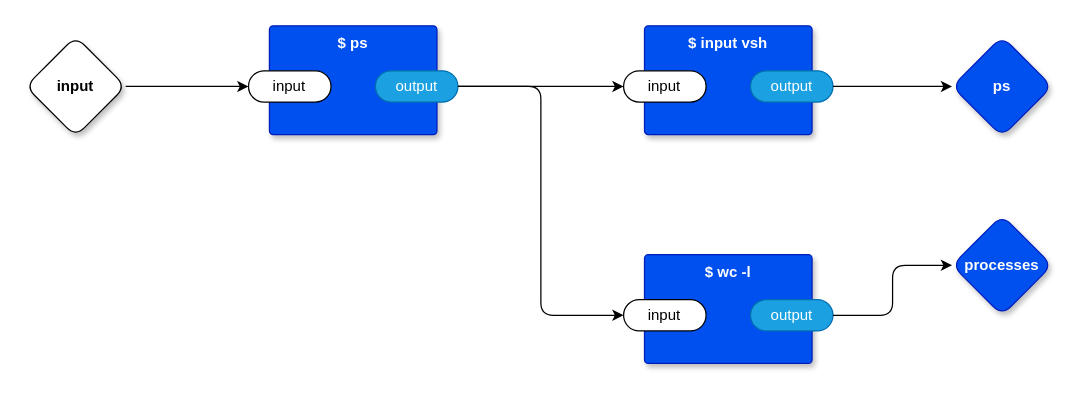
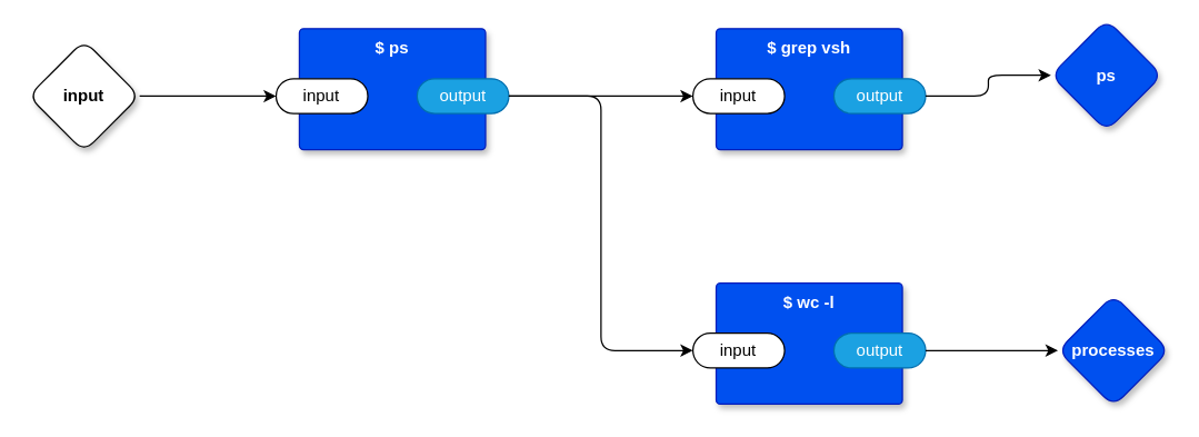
  <mxCell id="0" />
  <mxCell id="1" parent="0" />
  <mxCell id="2" style="edgeStyle=orthogonalEdgeStyle;rounded=1;orthogonalLoop=1;jettySize=auto;html=1;exitX=1;exitY=0.5;exitDx=0;exitDy=0;exitPerimeter=0;entryX=0;entryY=0.5;entryDx=0;entryDy=0;entryPerimeter=0;" parent="1" source="3" target="6" edge="1"><mxGeometry relative="1" as="geometry" /></mxCell>
  <mxCell id="3" value="input" style="rhombus;whiteSpace=wrap;html=1;rounded=1;fontStyle=1;glass=0;sketch=0;fontSize=12;points=[[0,0.5,0,0,0],[0.5,0,0,0,0],[0.5,1,0,0,0],[1,0.5,0,0,0]];shadow=1;" parent="1" vertex="1"><mxGeometry x="20" y="28.5" width="80" height="80" as="geometry" /></mxCell>
- <mxCell id="4" value="ps" style="rhombus;whiteSpace=wrap;html=1;rounded=1;fillColor=#0050ef;fontColor=#ffffff;strokeColor=#001DBC;fontStyle=1;glass=0;sketch=0;fontSize=12;points=[[0,0.5,0,0,0],[0.5,0,0,0,0],[0.5,1,0,0,0],[1,0.5,0,0,0]];shadow=1;" parent="1" vertex="1"><mxGeometry x="761" y="28.5" width="80" height="80" as="geometry" /></mxCell>
+ <mxCell id="4" value="ps" style="rhombus;whiteSpace=wrap;html=1;rounded=1;fillColor=#0050ef;fontColor=#ffffff;strokeColor=#001DBC;fontStyle=1;glass=0;sketch=0;fontSize=12;points=[[0,0.5,0,0,0],[0.5,0,0,0,0],[0.5,1,0,0,0],[1,0.5,0,0,0]];shadow=1;" parent="1" vertex="1"><mxGeometry x="756" y="13.5" width="80" height="80" as="geometry" /></mxCell>
  <mxCell id="5" value="$ ps" style="rounded=1;whiteSpace=wrap;html=1;sketch=0;container=1;recursiveResize=0;verticalAlign=top;arcSize=6;fontStyle=1;autosize=0;points=[];absoluteArcSize=1;shadow=1;strokeColor=#001DBC;fillColor=#0050ef;fontColor=#ffffff;connectable=0;" parent="1" vertex="1"><mxGeometry x="215" y="20" width="134" height="87" as="geometry"><mxRectangle x="-98" y="-1230" width="99" height="26" as="alternateBounds" /></mxGeometry></mxCell>
  <mxCell id="6" value="input" style="rounded=1;whiteSpace=wrap;html=1;sketch=0;points=[[0,0.5,0,0,0],[1,0.5,0,0,0]];arcSize=50;" parent="5" vertex="1"><mxGeometry x="-16.75" y="36" width="66" height="25" as="geometry" /></mxCell>
  <mxCell id="7" value="output" style="rounded=1;whiteSpace=wrap;html=1;sketch=0;points=[[0,0.5,0,0,0],[1,0.5,0,0,0]];fillColor=#1ba1e2;fontColor=#ffffff;strokeColor=#006EAF;arcSize=50;" parent="5" vertex="1"><mxGeometry x="84.75" y="36" width="66" height="25" as="geometry" /></mxCell>
- <mxCell id="8" value="$ input vsh" style="rounded=1;whiteSpace=wrap;html=1;sketch=0;container=1;recursiveResize=0;verticalAlign=top;arcSize=6;fontStyle=1;autosize=0;points=[];absoluteArcSize=1;shadow=1;strokeColor=#001DBC;fillColor=#0050ef;fontColor=#ffffff;connectable=0;" parent="1" vertex="1"><mxGeometry x="515" y="20" width="134" height="87" as="geometry"><mxRectangle x="-98" y="-1230" width="99" height="26" as="alternateBounds" /></mxGeometry></mxCell>
+ <mxCell id="8" value="$ grep vsh" style="rounded=1;whiteSpace=wrap;html=1;sketch=0;container=1;recursiveResize=0;verticalAlign=top;arcSize=6;fontStyle=1;autosize=0;points=[];absoluteArcSize=1;shadow=1;strokeColor=#001DBC;fillColor=#0050ef;fontColor=#ffffff;connectable=0;" parent="1" vertex="1"><mxGeometry x="515" y="20" width="134" height="87" as="geometry"><mxRectangle x="-98" y="-1230" width="99" height="26" as="alternateBounds" /></mxGeometry></mxCell>
  <mxCell id="9" value="input" style="rounded=1;whiteSpace=wrap;html=1;sketch=0;points=[[0,0.5,0,0,0],[1,0.5,0,0,0]];arcSize=50;" parent="8" vertex="1"><mxGeometry x="-16.75" y="36" width="66" height="25" as="geometry" /></mxCell>
  <mxCell id="10" value="output" style="rounded=1;whiteSpace=wrap;html=1;sketch=0;points=[[0,0.5,0,0,0],[1,0.5,0,0,0]];fillColor=#1ba1e2;fontColor=#ffffff;strokeColor=#006EAF;arcSize=50;" parent="8" vertex="1"><mxGeometry x="84.75" y="36" width="66" height="25" as="geometry" /></mxCell>
  <mxCell id="11" style="edgeStyle=orthogonalEdgeStyle;rounded=1;orthogonalLoop=1;jettySize=auto;html=1;exitX=1;exitY=0.5;exitDx=0;exitDy=0;exitPerimeter=0;entryX=0;entryY=0.5;entryDx=0;entryDy=0;entryPerimeter=0;" parent="1" source="10" target="4" edge="1"><mxGeometry relative="1" as="geometry" /></mxCell>
  <mxCell id="12" value="$ wc -l" style="rounded=1;whiteSpace=wrap;html=1;sketch=0;container=1;recursiveResize=0;verticalAlign=top;arcSize=6;fontStyle=1;autosize=0;points=[];absoluteArcSize=1;shadow=1;strokeColor=#001DBC;fillColor=#0050ef;fontColor=#ffffff;connectable=0;" parent="1" vertex="1"><mxGeometry x="515" y="203" width="134" height="87" as="geometry"><mxRectangle x="-98" y="-1230" width="99" height="26" as="alternateBounds" /></mxGeometry></mxCell>
  <mxCell id="13" value="input" style="rounded=1;whiteSpace=wrap;html=1;sketch=0;points=[[0,0.5,0,0,0],[1,0.5,0,0,0]];arcSize=50;" parent="12" vertex="1"><mxGeometry x="-16.75" y="36" width="66" height="25" as="geometry" /></mxCell>
  <mxCell id="14" value="output" style="rounded=1;whiteSpace=wrap;html=1;sketch=0;points=[[0,0.5,0,0,0],[1,0.5,0,0,0]];fillColor=#1ba1e2;fontColor=#ffffff;strokeColor=#006EAF;arcSize=50;" parent="12" vertex="1"><mxGeometry x="84.75" y="36" width="66" height="25" as="geometry" /></mxCell>
- <mxCell id="15" value="processes" style="rhombus;whiteSpace=wrap;html=1;rounded=1;fillColor=#0050ef;fontColor=#ffffff;strokeColor=#001DBC;fontStyle=1;glass=0;sketch=0;fontSize=12;points=[[0,0.5,0,0,0],[0.5,0,0,0,0],[0.5,1,0,0,0],[1,0.5,0,0,0]];shadow=1;" parent="1" vertex="1"><mxGeometry x="761" y="171.5" width="80" height="80" as="geometry" /></mxCell>
+ <mxCell id="15" value="processes" style="rhombus;whiteSpace=wrap;html=1;rounded=1;fillColor=#0050ef;fontColor=#ffffff;strokeColor=#001DBC;fontStyle=1;glass=0;sketch=0;fontSize=12;points=[[0,0.5,0,0,0],[0.5,0,0,0,0],[0.5,1,0,0,0],[1,0.5,0,0,0]];shadow=1;" parent="1" vertex="1"><mxGeometry x="761" y="211.5" width="80" height="80" as="geometry" /></mxCell>
  <mxCell id="16" style="edgeStyle=orthogonalEdgeStyle;rounded=1;orthogonalLoop=1;jettySize=auto;html=1;exitX=1;exitY=0.5;exitDx=0;exitDy=0;exitPerimeter=0;entryX=0;entryY=0.5;entryDx=0;entryDy=0;entryPerimeter=0;" parent="1" source="14" target="15" edge="1"><mxGeometry relative="1" as="geometry" /></mxCell>
  <mxCell id="17" style="edgeStyle=orthogonalEdgeStyle;rounded=0;orthogonalLoop=1;jettySize=auto;html=1;exitX=1;exitY=0.5;exitDx=0;exitDy=0;exitPerimeter=0;entryX=0;entryY=0.5;entryDx=0;entryDy=0;entryPerimeter=0;" edge="1" parent="1" source="7" target="9"><mxGeometry relative="1" as="geometry" /></mxCell>
  <mxCell id="18" style="edgeStyle=orthogonalEdgeStyle;rounded=1;orthogonalLoop=1;jettySize=auto;html=1;exitX=1;exitY=0.5;exitDx=0;exitDy=0;exitPerimeter=0;entryX=0;entryY=0.5;entryDx=0;entryDy=0;entryPerimeter=0;" edge="1" parent="1" source="7" target="13"><mxGeometry relative="1" as="geometry" /></mxCell>
